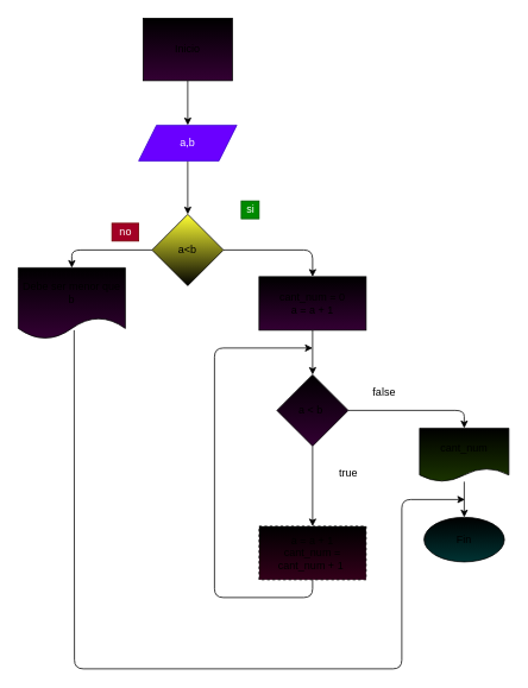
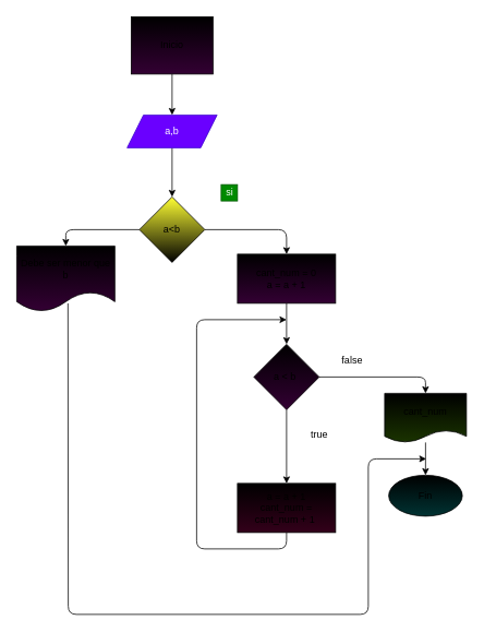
  <mxCell id="0" />
  <mxCell id="1" parent="0" />
  <mxCell id="2" value="" style="edgeStyle=none;html=1;" edge="1" parent="1" source="3" target="5"><mxGeometry relative="1" as="geometry" /></mxCell>
  <mxCell id="3" value="Inicio" style="whiteSpace=wrap;html=1;gradientColor=#330033;fillColor=#000000;rounded=0;" vertex="1" parent="1"><mxGeometry x="160" width="100" height="70" as="geometry" y="20" /></mxCell>
  <mxCell id="4" value="" style="edgeStyle=none;html=1;" edge="1" parent="1" source="5" target="8"><mxGeometry relative="1" as="geometry" /></mxCell>
  <mxCell id="5" value="a,b" style="shape=parallelogram;perimeter=parallelogramPerimeter;whiteSpace=wrap;html=1;fixedSize=1;fillColor=#6a00ff;fontColor=#ffffff;strokeColor=#3700CC;" vertex="1" parent="1"><mxGeometry x="155" y="140" width="110" height="40" as="geometry" /></mxCell>
  <mxCell id="6" value="" style="edgeStyle=none;html=1;" edge="1" parent="1" source="8" target="11"><mxGeometry relative="1" as="geometry"><Array as="points"><mxPoint x="350" y="280" /></Array></mxGeometry></mxCell>
  <mxCell id="7" value="" style="edgeStyle=none;html=1;" edge="1" parent="1" source="8" target="13"><mxGeometry relative="1" as="geometry"><Array as="points"><mxPoint x="80" y="280" /></Array></mxGeometry></mxCell>
  <mxCell id="8" value="a&amp;lt;b" style="rhombus;whiteSpace=wrap;html=1;fillColor=#FFFF33;gradientColor=#000000;" vertex="1" parent="1"><mxGeometry x="170" y="240" width="80" height="80" as="geometry" /></mxCell>
  <mxCell id="9" style="edgeStyle=none;html=1;" edge="1" parent="1" source="11"><mxGeometry relative="1" as="geometry"><mxPoint x="350" y="320" as="targetPoint" /></mxGeometry></mxCell>
  <mxCell id="10" value="" style="edgeStyle=none;html=1;" edge="1" parent="1" source="11" target="18"><mxGeometry relative="1" as="geometry" /></mxCell>
  <mxCell id="11" value="cant_num = 0&lt;br&gt;a = a + 1" style="whiteSpace=wrap;html=1;gradientColor=#330033;fillColor=#000000;" vertex="1" parent="1"><mxGeometry x="290" y="310" width="120" height="60" as="geometry" /></mxCell>
  <mxCell id="12" style="edgeStyle=none;html=1;exitX=0.522;exitY=0.875;exitDx=0;exitDy=0;exitPerimeter=0;" edge="1" parent="1" source="13"><mxGeometry relative="1" as="geometry"><mxPoint x="520.833" y="560" as="targetPoint" /><Array as="points"><mxPoint x="83" y="750" /><mxPoint x="450" y="750" /><mxPoint x="450" y="560" /></Array></mxGeometry></mxCell>
  <mxCell id="13" value="Debe ser menor que b" style="shape=document;whiteSpace=wrap;html=1;boundedLbl=1;gradientColor=#330033;fillColor=#000000;" vertex="1" parent="1"><mxGeometry x="20" y="300" width="120" height="80" as="geometry" /></mxCell>
- <mxCell id="14" value="no" style="text;html=1;align=center;verticalAlign=middle;resizable=0;points=[];autosize=1;strokeColor=#6F0000;fillColor=#a20025;fontColor=#ffffff;" vertex="1" parent="1"><mxGeometry x="125" y="250" width="30" height="20" as="geometry" /></mxCell>
  <mxCell id="15" value="si" style="text;html=1;align=center;verticalAlign=middle;resizable=0;points=[];autosize=1;strokeColor=#005700;fillColor=#008a00;fontColor=#ffffff;" vertex="1" parent="1"><mxGeometry x="270" y="225" width="20" height="20" as="geometry" /></mxCell>
  <mxCell id="16" value="" style="edgeStyle=none;html=1;" edge="1" parent="1" source="18" target="20"><mxGeometry relative="1" as="geometry" /></mxCell>
  <mxCell id="17" value="" style="edgeStyle=none;html=1;entryX=0.5;entryY=0;entryDx=0;entryDy=0;" edge="1" parent="1" source="18" target="22"><mxGeometry relative="1" as="geometry"><mxPoint x="520" y="470" as="targetPoint" /><Array as="points"><mxPoint x="520" y="460" /></Array></mxGeometry></mxCell>
  <mxCell id="18" value="a &amp;lt; b&amp;nbsp;" style="rhombus;whiteSpace=wrap;html=1;gradientColor=#330033;fillColor=#000000;" vertex="1" parent="1"><mxGeometry x="310" y="420" width="80" height="80" as="geometry" /></mxCell>
  <mxCell id="19" style="edgeStyle=none;html=1;exitX=0.5;exitY=1;exitDx=0;exitDy=0;" edge="1" parent="1" source="20"><mxGeometry relative="1" as="geometry"><mxPoint x="350" y="390" as="targetPoint" /><Array as="points"><mxPoint x="350" y="670" /><mxPoint x="240" y="670" /><mxPoint x="240" y="390" /></Array></mxGeometry></mxCell>
- <mxCell id="20" value="a = a + 1&lt;br&gt;cant_num = cant_num + 1&amp;nbsp;" style="whiteSpace=wrap;html=1;fillColor=#000000;gradientColor=#33001A;dashed=1;" vertex="1" parent="1"><mxGeometry x="290" y="590" width="120" height="60" as="geometry" /></mxCell>
+ <mxCell id="20" value="a = a + 1&lt;br&gt;cant_num = cant_num + 1&amp;nbsp;" style="whiteSpace=wrap;html=1;fillColor=#000000;gradientColor=#33001A;" vertex="1" parent="1"><mxGeometry x="290" y="590" width="120" height="60" as="geometry" /></mxCell>
  <mxCell id="21" value="" style="edgeStyle=none;html=1;" edge="1" parent="1" source="22" target="23"><mxGeometry relative="1" as="geometry" /></mxCell>
  <mxCell id="22" value="cant_num" style="shape=document;whiteSpace=wrap;html=1;boundedLbl=1;size=0.25;fillColor=#000000;gradientColor=#1A3300;" vertex="1" parent="1"><mxGeometry x="470" y="480" width="100" height="60" as="geometry" /></mxCell>
  <mxCell id="23" value="Fin" style="ellipse;whiteSpace=wrap;html=1;fillColor=#000000;gradientColor=#003333;" vertex="1" parent="1"><mxGeometry x="475" y="580" width="90" height="50" as="geometry" /></mxCell>
  <mxCell id="24" value="true" style="text;html=1;align=center;verticalAlign=middle;resizable=0;points=[];autosize=1;strokeColor=none;fillColor=none;" vertex="1" parent="1"><mxGeometry x="370" y="520" width="40" height="20" as="geometry" /></mxCell>
  <mxCell id="25" value="false" style="text;html=1;align=center;verticalAlign=middle;resizable=0;points=[];autosize=1;strokeColor=none;fillColor=none;" vertex="1" parent="1"><mxGeometry x="410" y="430" width="40" height="20" as="geometry" /></mxCell>
